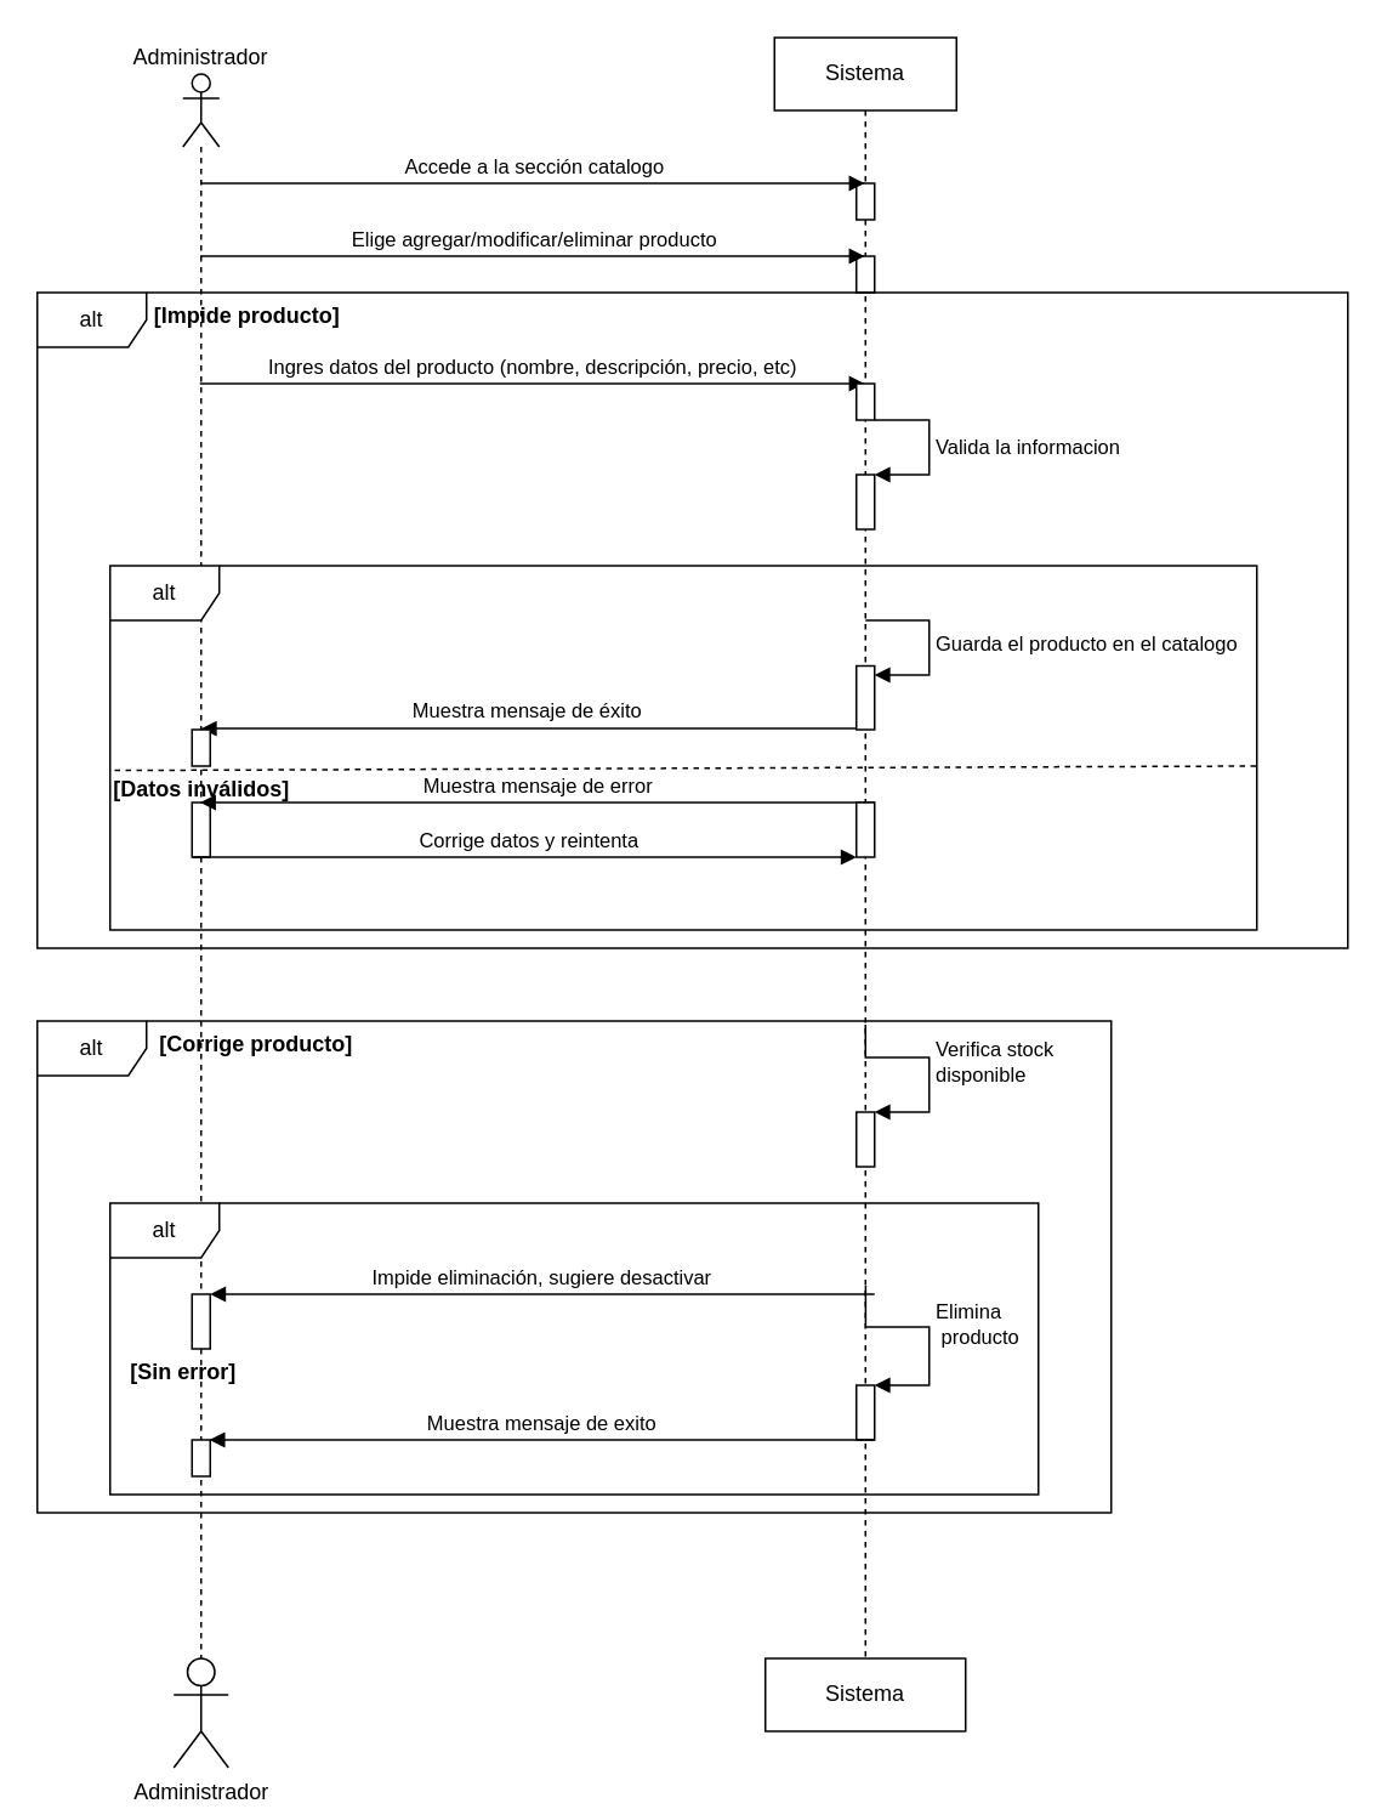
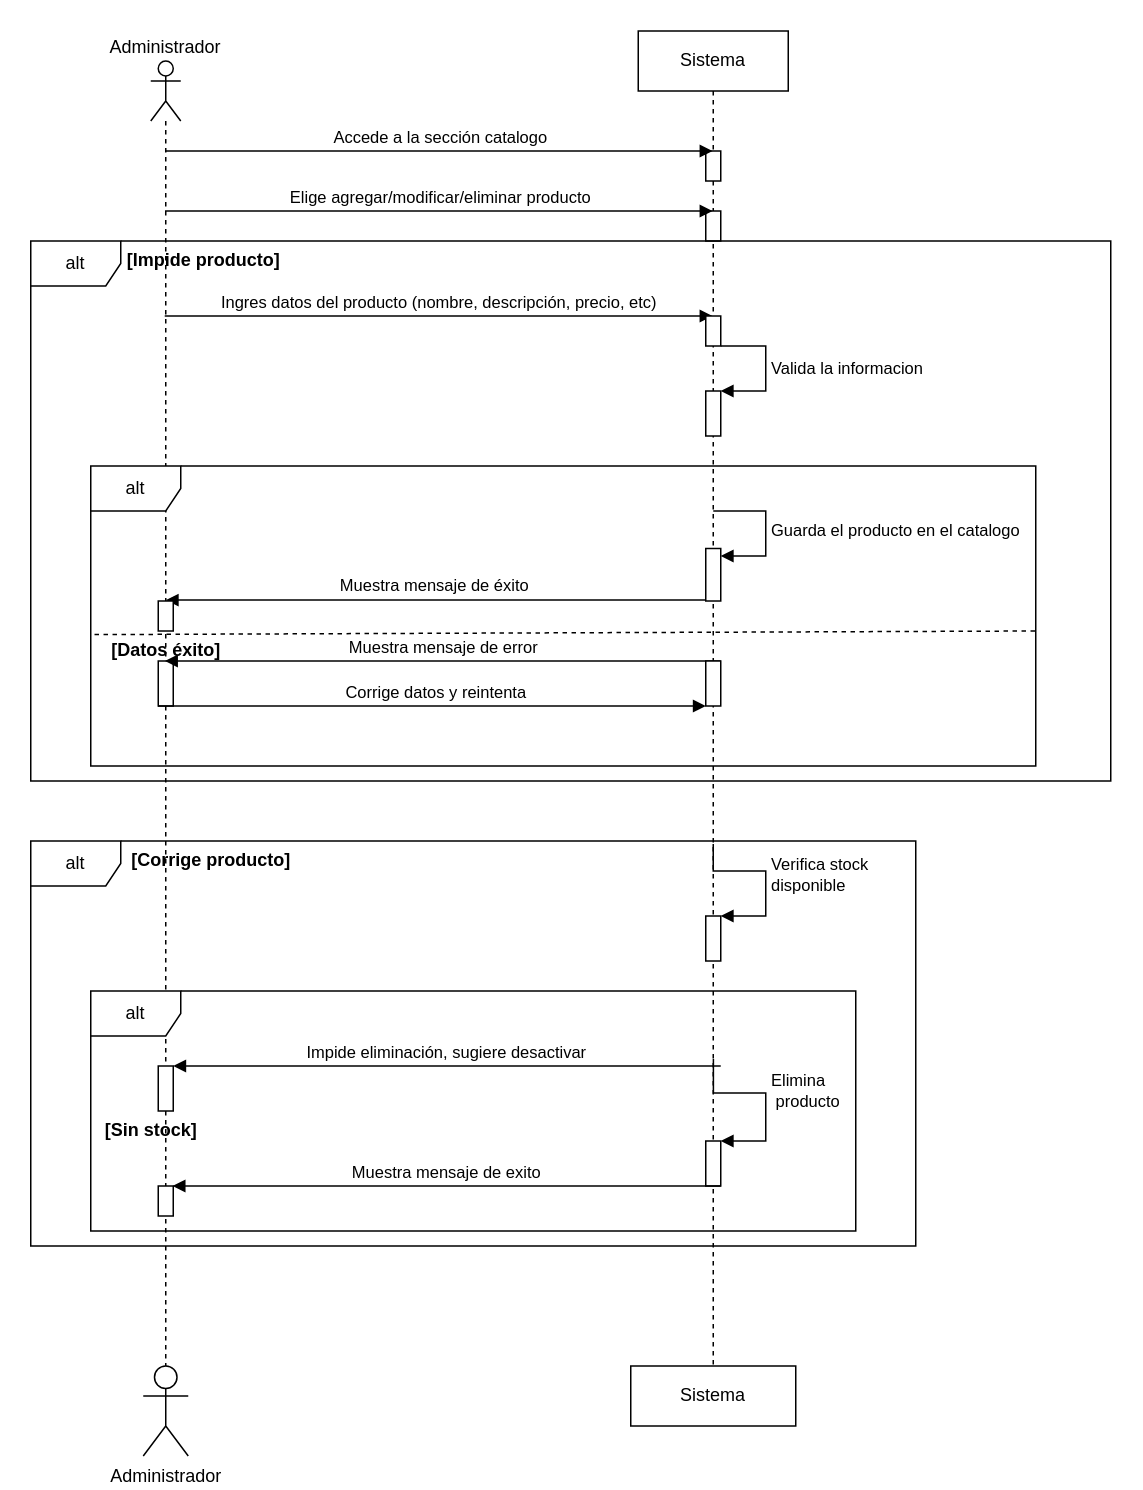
  <mxCell id="0" />
  <mxCell id="1" parent="0" />
  <mxCell id="2" value="Administrador" style="shape=umlLifeline;perimeter=lifelinePerimeter;whiteSpace=wrap;html=1;container=1;dropTarget=0;collapsible=0;recursiveResize=0;outlineConnect=0;portConstraint=eastwest;newEdgeStyle={&quot;curved&quot;:0,&quot;rounded&quot;:0};participant=umlActor;labelPosition=center;verticalLabelPosition=top;align=center;verticalAlign=bottom;" vertex="1" parent="1"><mxGeometry x="100" y="40" width="20" height="870" as="geometry" /></mxCell>
  <mxCell id="3" value="" style="html=1;points=[[0,0,0,0,5],[0,1,0,0,-5],[1,0,0,0,5],[1,1,0,0,-5]];perimeter=orthogonalPerimeter;outlineConnect=0;targetShapes=umlLifeline;portConstraint=eastwest;newEdgeStyle={&quot;curved&quot;:0,&quot;rounded&quot;:0};" vertex="1" parent="2"><mxGeometry x="5" y="400" width="10" height="30" as="geometry" /></mxCell>
  <mxCell id="4" value="" style="html=1;points=[[0,0,0,0,5],[0,1,0,0,-5],[1,0,0,0,5],[1,1,0,0,-5]];perimeter=orthogonalPerimeter;outlineConnect=0;targetShapes=umlLifeline;portConstraint=eastwest;newEdgeStyle={&quot;curved&quot;:0,&quot;rounded&quot;:0};" vertex="1" parent="2"><mxGeometry x="5" y="750" width="10" height="20" as="geometry" /></mxCell>
  <mxCell id="5" value="Sistema" style="shape=umlLifeline;perimeter=lifelinePerimeter;whiteSpace=wrap;html=1;container=1;dropTarget=0;collapsible=0;recursiveResize=0;outlineConnect=0;portConstraint=eastwest;newEdgeStyle={&quot;curved&quot;:0,&quot;rounded&quot;:0};" vertex="1" parent="1"><mxGeometry x="425" y="20" width="100" height="890" as="geometry" /></mxCell>
  <mxCell id="6" value="" style="html=1;points=[[0,0,0,0,5],[0,1,0,0,-5],[1,0,0,0,5],[1,1,0,0,-5]];perimeter=orthogonalPerimeter;outlineConnect=0;targetShapes=umlLifeline;portConstraint=eastwest;newEdgeStyle={&quot;curved&quot;:0,&quot;rounded&quot;:0};" vertex="1" parent="5"><mxGeometry x="45" y="80" width="10" height="20" as="geometry" /></mxCell>
  <mxCell id="7" value="" style="html=1;points=[[0,0,0,0,5],[0,1,0,0,-5],[1,0,0,0,5],[1,1,0,0,-5]];perimeter=orthogonalPerimeter;outlineConnect=0;targetShapes=umlLifeline;portConstraint=eastwest;newEdgeStyle={&quot;curved&quot;:0,&quot;rounded&quot;:0};" vertex="1" parent="5"><mxGeometry x="45" y="120" width="10" height="20" as="geometry" /></mxCell>
  <mxCell id="8" value="" style="html=1;points=[[0,0,0,0,5],[0,1,0,0,-5],[1,0,0,0,5],[1,1,0,0,-5]];perimeter=orthogonalPerimeter;outlineConnect=0;targetShapes=umlLifeline;portConstraint=eastwest;newEdgeStyle={&quot;curved&quot;:0,&quot;rounded&quot;:0};" vertex="1" parent="5"><mxGeometry x="45" y="740" width="10" height="30" as="geometry" /></mxCell>
  <mxCell id="9" value="Elimina&lt;div&gt;&amp;nbsp;producto&lt;/div&gt;" style="html=1;align=left;spacingLeft=2;endArrow=block;rounded=0;edgeStyle=orthogonalEdgeStyle;curved=0;rounded=0;exitX=0.501;exitY=0.77;exitDx=0;exitDy=0;exitPerimeter=0;" edge="1" parent="5" source="5" target="8"><mxGeometry x="-0.037" relative="1" as="geometry"><mxPoint x="55" y="710" as="sourcePoint" /><Array as="points"><mxPoint x="85" y="708" /><mxPoint x="85" y="740" /></Array><mxPoint x="60" y="740" as="targetPoint" /><mxPoint y="-1" as="offset" /></mxGeometry></mxCell>
  <mxCell id="10" value="Accede a la sección catalogo" style="html=1;verticalAlign=bottom;endArrow=block;curved=0;rounded=0;" edge="1" parent="1" target="5"><mxGeometry width="80" relative="1" as="geometry"><mxPoint x="109.5" y="100" as="sourcePoint" /><mxPoint x="399.5" y="100" as="targetPoint" /></mxGeometry></mxCell>
  <mxCell id="11" value="Elige agregar/modificar/eliminar producto" style="html=1;verticalAlign=bottom;endArrow=block;curved=0;rounded=0;" edge="1" parent="1" target="5"><mxGeometry width="80" relative="1" as="geometry"><mxPoint x="109.5" y="140" as="sourcePoint" /><mxPoint x="439.5" y="140" as="targetPoint" /></mxGeometry></mxCell>
  <mxCell id="12" value="alt" style="shape=umlFrame;whiteSpace=wrap;html=1;pointerEvents=0;" vertex="1" parent="1"><mxGeometry x="20" y="160" width="720" height="360" as="geometry" /></mxCell>
  <mxCell id="13" value="Ingres datos del producto (nombre, descripción, precio, etc)" style="html=1;verticalAlign=bottom;endArrow=block;curved=0;rounded=0;" edge="1" parent="1"><mxGeometry width="80" relative="1" as="geometry"><mxPoint x="109.324" y="210" as="sourcePoint" /><mxPoint x="474.5" y="210" as="targetPoint" /></mxGeometry></mxCell>
  <mxCell id="14" value="" style="html=1;points=[[0,0,0,0,5],[0,1,0,0,-5],[1,0,0,0,5],[1,1,0,0,-5]];perimeter=orthogonalPerimeter;outlineConnect=0;targetShapes=umlLifeline;portConstraint=eastwest;newEdgeStyle={&quot;curved&quot;:0,&quot;rounded&quot;:0};" vertex="1" parent="1"><mxGeometry x="470" y="210" width="10" height="20" as="geometry" /></mxCell>
  <mxCell id="15" value="Valida la informacion" style="html=1;align=left;spacingLeft=2;endArrow=block;rounded=0;edgeStyle=orthogonalEdgeStyle;curved=0;rounded=0;entryX=1;entryY=0.001;entryDx=0;entryDy=0;entryPerimeter=0;" edge="1" parent="1" target="16"><mxGeometry relative="1" as="geometry"><mxPoint x="480" y="229.97" as="sourcePoint" /><Array as="points"><mxPoint x="510" y="230" /><mxPoint x="510" y="260" /></Array><mxPoint x="485" y="260.029" as="targetPoint" /></mxGeometry></mxCell>
  <mxCell id="16" value="" style="html=1;points=[[0,0,0,0,5],[0,1,0,0,-5],[1,0,0,0,5],[1,1,0,0,-5]];perimeter=orthogonalPerimeter;outlineConnect=0;targetShapes=umlLifeline;portConstraint=eastwest;newEdgeStyle={&quot;curved&quot;:0,&quot;rounded&quot;:0};" vertex="1" parent="1"><mxGeometry x="470" y="260" width="10" height="30" as="geometry" /></mxCell>
  <mxCell id="17" value="alt" style="shape=umlFrame;whiteSpace=wrap;html=1;pointerEvents=0;" vertex="1" parent="1"><mxGeometry x="60" y="310" width="630" height="200" as="geometry" /></mxCell>
  <mxCell id="18" value="Muestra mensaje de éxito" style="html=1;verticalAlign=bottom;endArrow=block;curved=0;rounded=0;" edge="1" parent="1"><mxGeometry x="0.027" width="80" relative="1" as="geometry"><mxPoint x="480" y="399.41" as="sourcePoint" /><mxPoint x="110" y="399.41" as="targetPoint" /><mxPoint x="-1" as="offset" /></mxGeometry></mxCell>
  <mxCell id="19" value="" style="endArrow=none;dashed=1;html=1;rounded=0;entryX=1.002;entryY=0.491;entryDx=0;entryDy=0;entryPerimeter=0;exitX=0.004;exitY=0.562;exitDx=0;exitDy=0;exitPerimeter=0;" edge="1" parent="1" source="17"><mxGeometry width="50" height="50" relative="1" as="geometry"><mxPoint x="103.77" y="421.86" as="sourcePoint" /><mxPoint x="690" y="420" as="targetPoint" /></mxGeometry></mxCell>
  <mxCell id="20" value="Muestra mensaje de error" style="html=1;verticalAlign=bottom;endArrow=block;curved=0;rounded=0;" edge="1" parent="1" target="2"><mxGeometry width="80" relative="1" as="geometry"><mxPoint x="480" y="440" as="sourcePoint" /><mxPoint x="140.004" y="440" as="targetPoint" /></mxGeometry></mxCell>
  <mxCell id="21" value="Corrige datos y reintenta" style="html=1;verticalAlign=bottom;endArrow=block;curved=0;rounded=0;" edge="1" parent="1"><mxGeometry x="0.014" width="80" relative="1" as="geometry"><mxPoint x="104.824" y="470" as="sourcePoint" /><mxPoint x="470" y="470" as="targetPoint" /><mxPoint as="offset" /></mxGeometry></mxCell>
  <mxCell id="22" value="" style="html=1;points=[[0,0,0,0,5],[0,1,0,0,-5],[1,0,0,0,5],[1,1,0,0,-5]];perimeter=orthogonalPerimeter;outlineConnect=0;targetShapes=umlLifeline;portConstraint=eastwest;newEdgeStyle={&quot;curved&quot;:0,&quot;rounded&quot;:0};" vertex="1" parent="1"><mxGeometry x="470" y="365" width="10" height="35" as="geometry" /></mxCell>
  <mxCell id="23" value="Guarda el producto en el catalogo" style="html=1;align=left;spacingLeft=2;endArrow=block;rounded=0;edgeStyle=orthogonalEdgeStyle;curved=0;rounded=0;entryX=1;entryY=0;entryDx=0;entryDy=5;entryPerimeter=0;" edge="1" parent="1" target="22"><mxGeometry relative="1" as="geometry"><mxPoint x="475" y="340" as="sourcePoint" /><Array as="points"><mxPoint x="510" y="340" /><mxPoint x="510" y="370" /></Array><mxPoint x="485" y="370.029" as="targetPoint" /></mxGeometry></mxCell>
  <mxCell id="24" value="" style="html=1;points=[[0,0,0,0,5],[0,1,0,0,-5],[1,0,0,0,5],[1,1,0,0,-5]];perimeter=orthogonalPerimeter;outlineConnect=0;targetShapes=umlLifeline;portConstraint=eastwest;newEdgeStyle={&quot;curved&quot;:0,&quot;rounded&quot;:0};" vertex="1" parent="1"><mxGeometry x="105" y="400" width="10" height="20" as="geometry" /></mxCell>
  <mxCell id="25" value="" style="html=1;points=[[0,0,0,0,5],[0,1,0,0,-5],[1,0,0,0,5],[1,1,0,0,-5]];perimeter=orthogonalPerimeter;outlineConnect=0;targetShapes=umlLifeline;portConstraint=eastwest;newEdgeStyle={&quot;curved&quot;:0,&quot;rounded&quot;:0};" vertex="1" parent="1"><mxGeometry x="470" y="440" width="10" height="30" as="geometry" /></mxCell>
  <mxCell id="26" value="alt" style="shape=umlFrame;whiteSpace=wrap;html=1;pointerEvents=0;" vertex="1" parent="1"><mxGeometry x="20" y="560" width="590" height="270" as="geometry" /></mxCell>
  <mxCell id="27" value="" style="html=1;points=[[0,0,0,0,5],[0,1,0,0,-5],[1,0,0,0,5],[1,1,0,0,-5]];perimeter=orthogonalPerimeter;outlineConnect=0;targetShapes=umlLifeline;portConstraint=eastwest;newEdgeStyle={&quot;curved&quot;:0,&quot;rounded&quot;:0};" vertex="1" parent="1"><mxGeometry x="470" y="610" width="10" height="30" as="geometry" /></mxCell>
  <mxCell id="28" value="Verifica stock&amp;nbsp;&lt;div&gt;disponible&lt;/div&gt;" style="html=1;align=left;spacingLeft=2;endArrow=block;rounded=0;edgeStyle=orthogonalEdgeStyle;curved=0;rounded=0;exitX=0.5;exitY=0.609;exitDx=0;exitDy=0;exitPerimeter=0;" edge="1" parent="1" source="5" target="27"><mxGeometry relative="1" as="geometry"><mxPoint x="480" y="580" as="sourcePoint" /><Array as="points"><mxPoint x="510" y="580" /><mxPoint x="510" y="610" /></Array><mxPoint x="485" y="610" as="targetPoint" /></mxGeometry></mxCell>
  <mxCell id="29" value="alt" style="shape=umlFrame;whiteSpace=wrap;html=1;pointerEvents=0;" vertex="1" parent="1"><mxGeometry x="60" y="660" width="510" height="160" as="geometry" /></mxCell>
  <mxCell id="30" value="Impide eliminación, sugiere desactivar" style="html=1;verticalAlign=bottom;endArrow=block;curved=0;rounded=0;" edge="1" parent="1"><mxGeometry width="80" relative="1" as="geometry"><mxPoint x="480" y="710" as="sourcePoint" /><mxPoint x="115" y="710" as="targetPoint" /></mxGeometry></mxCell>
  <mxCell id="31" value="Muestra mensaje de exito" style="html=1;verticalAlign=bottom;endArrow=block;curved=0;rounded=0;" edge="1" parent="1"><mxGeometry width="80" relative="1" as="geometry"><mxPoint x="480" y="790" as="sourcePoint" /><mxPoint x="114.571" y="790" as="targetPoint" /></mxGeometry></mxCell>
  <mxCell id="32" value="" style="html=1;points=[[0,0,0,0,5],[0,1,0,0,-5],[1,0,0,0,5],[1,1,0,0,-5]];perimeter=orthogonalPerimeter;outlineConnect=0;targetShapes=umlLifeline;portConstraint=eastwest;newEdgeStyle={&quot;curved&quot;:0,&quot;rounded&quot;:0};" vertex="1" parent="1"><mxGeometry x="105" y="710" width="10" height="30" as="geometry" /></mxCell>
  <mxCell id="33" value="Administrador" style="shape=umlActor;verticalLabelPosition=bottom;verticalAlign=top;html=1;" vertex="1" parent="1"><mxGeometry x="95" y="910" width="30" height="60" as="geometry" /></mxCell>
  <mxCell id="34" value="Sistema" style="html=1;whiteSpace=wrap;" vertex="1" parent="1"><mxGeometry x="420" y="910" width="110" height="40" as="geometry" /></mxCell>
  <mxCell id="35" value="[Impide producto]" style="text;align=center;fontStyle=1;verticalAlign=middle;spacingLeft=3;spacingRight=3;strokeColor=none;rotatable=0;points=[[0,0.5],[1,0.5]];portConstraint=eastwest;html=1;" vertex="1" parent="1"><mxGeometry x="95" y="160" width="80" height="26" as="geometry" /></mxCell>
- <mxCell id="36" value="[Datos inválidos]" style="text;align=center;fontStyle=1;verticalAlign=middle;spacingLeft=3;spacingRight=3;strokeColor=none;rotatable=0;points=[[0,0.5],[1,0.5]];portConstraint=eastwest;html=1;" vertex="1" parent="1"><mxGeometry x="70" y="420" width="80" height="26" as="geometry" /></mxCell>
+ <mxCell id="36" value="[Datos éxito]" style="text;align=center;fontStyle=1;verticalAlign=middle;spacingLeft=3;spacingRight=3;strokeColor=none;rotatable=0;points=[[0,0.5],[1,0.5]];portConstraint=eastwest;html=1;" vertex="1" parent="1"><mxGeometry x="70" y="420" width="80" height="26" as="geometry" /></mxCell>
  <mxCell id="37" value="[Corrige producto]" style="text;align=center;fontStyle=1;verticalAlign=middle;spacingLeft=3;spacingRight=3;strokeColor=none;rotatable=0;points=[[0,0.5],[1,0.5]];portConstraint=eastwest;html=1;" vertex="1" parent="1"><mxGeometry x="100" y="560" width="80" height="26" as="geometry" /></mxCell>
- <mxCell id="38" value="[Sin error]" style="text;align=center;fontStyle=1;verticalAlign=middle;spacingLeft=3;spacingRight=3;strokeColor=none;rotatable=0;points=[[0,0.5],[1,0.5]];portConstraint=eastwest;html=1;" vertex="1" parent="1"><mxGeometry x="60" y="740" width="80" height="26" as="geometry" /></mxCell>
+ <mxCell id="38" value="[Sin stock]" style="text;align=center;fontStyle=1;verticalAlign=middle;spacingLeft=3;spacingRight=3;strokeColor=none;rotatable=0;points=[[0,0.5],[1,0.5]];portConstraint=eastwest;html=1;" vertex="1" parent="1"><mxGeometry x="60" y="740" width="80" height="26" as="geometry" /></mxCell>
